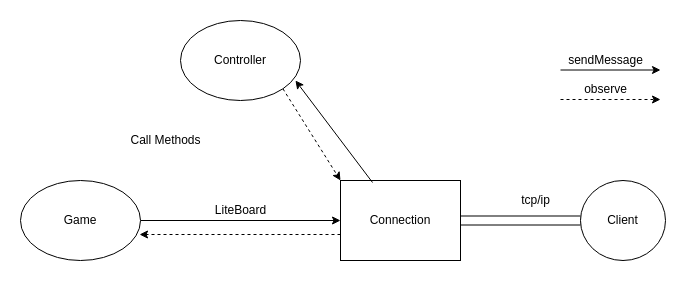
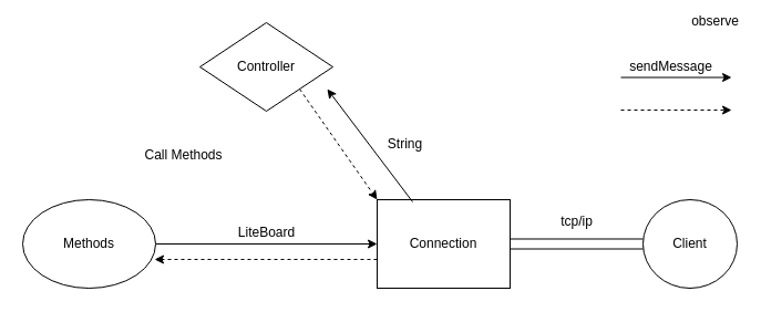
  <mxCell id="0" />
  <mxCell id="1" parent="0" />
  <mxCell id="2" value="" style="endArrow=classic;html=1;" parent="1" edge="1"><mxGeometry width="50" height="50" relative="1" as="geometry"><mxPoint x="560" y="69.5" as="sourcePoint" /><mxPoint x="660" y="69.5" as="targetPoint" /></mxGeometry></mxCell>
  <mxCell id="3" value="" style="endArrow=classic;html=1;dashed=1;" parent="1" edge="1"><mxGeometry width="50" height="50" relative="1" as="geometry"><mxPoint x="560" y="99" as="sourcePoint" /><mxPoint x="660" y="99" as="targetPoint" /></mxGeometry></mxCell>
- <mxCell id="4" value="observe&lt;br&gt;" style="text;html=1;align=center;verticalAlign=middle;resizable=0;points=[];autosize=1;" parent="1" vertex="1"><mxGeometry x="575" y="79" width="60" height="20" as="geometry" /></mxCell>
+ <mxCell id="4" value="observe&lt;br&gt;" style="text;html=1;align=center;verticalAlign=middle;resizable=0;points=[];autosize=1;" parent="1" vertex="1"><mxGeometry x="615" y="9" width="60" height="20" as="geometry" /></mxCell>
  <mxCell id="5" value="sendMessage" style="text;html=1;align=center;verticalAlign=middle;resizable=0;points=[];autosize=1;" parent="1" vertex="1"><mxGeometry x="560" y="49.5" width="90" height="20" as="geometry" /></mxCell>
  <mxCell id="6" value="LiteBoard" style="text;html=1;align=center;verticalAlign=middle;resizable=0;points=[];autosize=1;" parent="1" vertex="1"><mxGeometry x="205" y="200" width="70" height="20" as="geometry" /></mxCell>
- <mxCell id="7" value="tcp/ip" style="text;html=1;align=center;verticalAlign=middle;resizable=0;points=[];autosize=1;" parent="1" vertex="1"><mxGeometry x="515" y="190" width="40" height="20" as="geometry" /></mxCell>
+ <mxCell id="7" value="tcp/ip" style="text;html=1;align=center;verticalAlign=middle;resizable=0;points=[];autosize=1;" parent="1" vertex="1"><mxGeometry x="500" y="190" width="40" height="20" as="geometry" /></mxCell>
+ <mxCell id="8" value="String" style="text;html=1;align=center;verticalAlign=middle;resizable=0;points=[];autosize=1;" parent="1" vertex="1"><mxGeometry x="340" y="120" width="50" height="20" as="geometry" /></mxCell>
  <mxCell id="9" value="" style="shape=filledEdge;rounded=0;fixDash=1;endArrow=none;strokeWidth=10;fillColor=#ffffff;edgeStyle=orthogonalEdgeStyle;exitX=1;exitY=0.5;exitDx=0;exitDy=0;entryX=0;entryY=0.5;entryDx=0;entryDy=0;" edge="1" parent="1" source="15" target="16"><mxGeometry width="60" height="40" relative="1" as="geometry"><mxPoint x="514" y="117.5" as="sourcePoint" /><mxPoint x="580" y="118" as="targetPoint" /></mxGeometry></mxCell>
  <mxCell id="10" style="edgeStyle=none;rounded=0;orthogonalLoop=1;jettySize=auto;html=1;exitX=1;exitY=1;exitDx=0;exitDy=0;entryX=0;entryY=0;entryDx=0;entryDy=0;dashed=1;endArrow=classic;endFill=1;strokeWidth=1;" edge="1" parent="1" source="11" target="15"><mxGeometry relative="1" as="geometry" /></mxCell>
- <mxCell id="11" value="Controller" style="ellipse;whiteSpace=wrap;html=1;" vertex="1" parent="1"><mxGeometry x="180" y="20" width="120" height="80" as="geometry" /></mxCell>
+ <mxCell id="11" value="Controller" style="rhombus;whiteSpace=wrap;html=1;" vertex="1" parent="1"><mxGeometry x="180" y="20" width="120" height="80" as="geometry" /></mxCell>
  <mxCell id="12" style="edgeStyle=none;rounded=0;orthogonalLoop=1;jettySize=auto;html=1;exitX=1;exitY=0.5;exitDx=0;exitDy=0;entryX=0;entryY=0.5;entryDx=0;entryDy=0;endArrow=classic;endFill=1;strokeWidth=1;" edge="1" parent="1" source="13" target="15"><mxGeometry relative="1" as="geometry" /></mxCell>
- <mxCell id="13" value="Game" style="ellipse;whiteSpace=wrap;html=1;" vertex="1" parent="1"><mxGeometry x="20" y="180" width="120" height="80" as="geometry" /></mxCell>
+ <mxCell id="13" value="Methods" style="ellipse;whiteSpace=wrap;html=1;" vertex="1" parent="1"><mxGeometry x="20" y="180" width="120" height="80" as="geometry" /></mxCell>
  <mxCell id="14" style="edgeStyle=none;rounded=0;orthogonalLoop=1;jettySize=auto;html=1;exitX=0;exitY=0.675;exitDx=0;exitDy=0;entryX=0.992;entryY=0.675;entryDx=0;entryDy=0;endArrow=classic;endFill=1;strokeWidth=1;dashed=1;exitPerimeter=0;entryPerimeter=0;" edge="1" parent="1" source="15" target="13"><mxGeometry relative="1" as="geometry" /></mxCell>
  <mxCell id="15" value="Connection" style="whiteSpace=wrap;html=1;rounded=0;" vertex="1" parent="1"><mxGeometry x="340" y="180" width="120" height="80" as="geometry" /></mxCell>
  <mxCell id="16" value="Client" style="ellipse;whiteSpace=wrap;html=1;" vertex="1" parent="1"><mxGeometry x="580" y="180" width="85" height="80" as="geometry" /></mxCell>
  <mxCell id="17" value="" style="endArrow=classic;html=1;strokeWidth=1;exitX=0.267;exitY=0.025;exitDx=0;exitDy=0;entryX=0.958;entryY=0.75;entryDx=0;entryDy=0;exitPerimeter=0;entryPerimeter=0;" edge="1" parent="1" source="15" target="11"><mxGeometry width="50" height="50" relative="1" as="geometry"><mxPoint x="370" y="140" as="sourcePoint" /><mxPoint x="420" y="90" as="targetPoint" /></mxGeometry></mxCell>
  <mxCell id="18" value="Call Methods" style="text;html=1;align=center;verticalAlign=middle;resizable=0;points=[];autosize=1;" parent="1" vertex="1"><mxGeometry x="120" y="130" width="90" height="20" as="geometry" /></mxCell>
